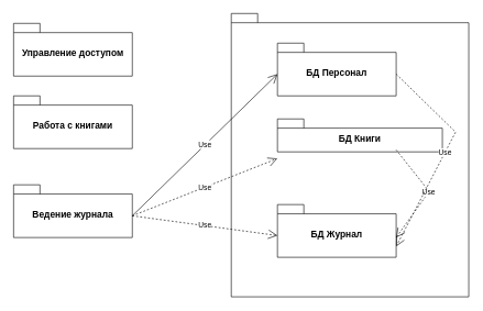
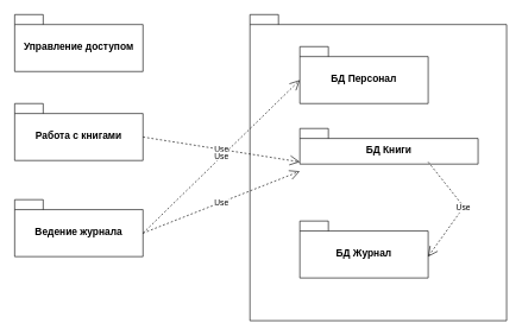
  <mxCell id="0" />
  <mxCell id="1" parent="0" />
- <mxCell id="2" value="&lt;font style=&quot;font-size: 14px;&quot;&gt;Управление доступом&lt;/font&gt;" style="shape=folder;fontStyle=1;spacingTop=10;tabWidth=40;tabHeight=14;tabPosition=left;html=1;whiteSpace=wrap;" parent="1" vertex="1"><mxGeometry x="20" y="35" width="180" height="80" as="geometry" /></mxCell>
+ <mxCell id="2" value="&lt;font style=&quot;font-size: 14px;&quot;&gt;Управление доступом&lt;/font&gt;" style="shape=folder;fontStyle=1;spacingTop=10;tabWidth=40;tabHeight=14;tabPosition=left;html=1;whiteSpace=wrap;" parent="1" vertex="1"><mxGeometry x="20" y="20" width="180" height="80" as="geometry" /></mxCell>
  <mxCell id="3" value="&lt;font style=&quot;font-size: 14px;&quot;&gt;Работа с книгами&lt;/font&gt;" style="shape=folder;fontStyle=1;spacingTop=10;tabWidth=40;tabHeight=14;tabPosition=left;html=1;whiteSpace=wrap;" parent="1" vertex="1"><mxGeometry x="20" y="145" width="180" height="80" as="geometry" /></mxCell>
  <mxCell id="4" value="&lt;font style=&quot;font-size: 14px;&quot;&gt;Ведение журнала&lt;/font&gt;" style="shape=folder;fontStyle=1;spacingTop=10;tabWidth=40;tabHeight=14;tabPosition=left;html=1;whiteSpace=wrap;" parent="1" vertex="1"><mxGeometry x="20" y="280" width="180" height="80" as="geometry" /></mxCell>
  <mxCell id="5" value="" style="shape=folder;fontStyle=1;spacingTop=10;tabWidth=40;tabHeight=14;tabPosition=left;html=1;whiteSpace=wrap;" parent="1" vertex="1"><mxGeometry x="350" y="20" width="360" height="430" as="geometry" /></mxCell>
  <mxCell id="6" value="&lt;font style=&quot;font-size: 14px;&quot;&gt;БД Персонал&lt;/font&gt;" style="shape=folder;fontStyle=1;spacingTop=10;tabWidth=40;tabHeight=14;tabPosition=left;html=1;whiteSpace=wrap;" parent="1" vertex="1"><mxGeometry x="420" y="65" width="180" height="80" as="geometry" /></mxCell>
  <mxCell id="7" value="&lt;font style=&quot;font-size: 14px;&quot;&gt;БД Книги&lt;/font&gt;" style="shape=folder;fontStyle=1;spacingTop=10;tabWidth=40;tabHeight=14;tabPosition=left;html=1;whiteSpace=wrap;" parent="1" vertex="1"><mxGeometry x="420" y="180" width="250" height="50" as="geometry" /></mxCell>
  <mxCell id="8" value="&lt;font style=&quot;font-size: 14px;&quot;&gt;БД Журнал&lt;/font&gt;" style="shape=folder;fontStyle=1;spacingTop=10;tabWidth=40;tabHeight=14;tabPosition=left;html=1;whiteSpace=wrap;" parent="1" vertex="1"><mxGeometry x="420" y="310" width="180" height="80" as="geometry" /></mxCell>
- <mxCell id="9" value="Use" style="endArrow=open;endSize=12;dashed=1;html=1;rounded=0;exitX=0;exitY=0;exitDx=180;exitDy=47;exitPerimeter=0;entryX=0;entryY=0;entryDx=0;entryDy=47;entryPerimeter=0;" parent="1" source="4" target="8" edge="1"><mxGeometry width="160" relative="1" as="geometry"><mxPoint x="70" y="520" as="sourcePoint" /><mxPoint x="230" y="520" as="targetPoint" /></mxGeometry></mxCell>
  <mxCell id="10" value="Use" style="endArrow=open;endSize=12;dashed=1;html=1;rounded=0;exitX=0;exitY=0;exitDx=180;exitDy=47;exitPerimeter=0;entryX=0.694;entryY=0.791;entryDx=0;entryDy=0;entryPerimeter=0;" parent="1" source="7" target="5" edge="1"><mxGeometry width="160" relative="1" as="geometry"><mxPoint x="540" y="316.32" as="sourcePoint" /><mxPoint x="850.9" y="250" as="targetPoint" /><Array as="points"><mxPoint x="650" y="290" /></Array></mxGeometry></mxCell>
- <mxCell id="11" value="Use" style="endArrow=open;endSize=12;dashed=1;html=1;rounded=0;exitX=0;exitY=0;exitDx=180;exitDy=47;exitPerimeter=0;entryX=0;entryY=0;entryDx=180;entryDy=63.5;entryPerimeter=0;" parent="1" source="6" target="8" edge="1"><mxGeometry width="160" relative="1" as="geometry"><mxPoint x="670" y="160" as="sourcePoint" /><mxPoint x="830" y="160" as="targetPoint" /><Array as="points"><mxPoint x="690" y="200" /></Array></mxGeometry></mxCell>
- <mxCell id="13" value="Use" style="endArrow=open;endSize=12;dashed=0;html=1;rounded=0;entryX=0;entryY=0;entryDx=0;entryDy=47;entryPerimeter=0;exitX=0;exitY=0;exitDx=180;exitDy=47;exitPerimeter=0;" parent="1" source="4" target="6" edge="1"><mxGeometry width="160" relative="1" as="geometry"><mxPoint x="210" y="320" as="sourcePoint" /><mxPoint x="420" y="260" as="targetPoint" /></mxGeometry></mxCell>
+ <mxCell id="12" value="Use" style="endArrow=open;endSize=12;dashed=1;html=1;rounded=0;exitX=0;exitY=0;exitDx=180;exitDy=47;exitPerimeter=0;entryX=0;entryY=0;entryDx=0;entryDy=47;entryPerimeter=0;" parent="1" source="3" target="7" edge="1"><mxGeometry width="160" relative="1" as="geometry"><mxPoint x="250" y="160" as="sourcePoint" /><mxPoint x="410" y="160" as="targetPoint" /></mxGeometry></mxCell>
+ <mxCell id="13" value="Use" style="endArrow=open;endSize=12;dashed=1;html=1;rounded=0;entryX=0;entryY=0;entryDx=0;entryDy=47;entryPerimeter=0;exitX=0;exitY=0;exitDx=180;exitDy=47;exitPerimeter=0;" parent="1" source="4" target="6" edge="1"><mxGeometry width="160" relative="1" as="geometry"><mxPoint x="210" y="320" as="sourcePoint" /><mxPoint x="420" y="260" as="targetPoint" /></mxGeometry></mxCell>
  <mxCell id="14" value="Use" style="endArrow=open;endSize=12;dashed=1;html=1;rounded=0;exitX=0;exitY=0;exitDx=180;exitDy=47;exitPerimeter=0;entryX=0.194;entryY=0.512;entryDx=0;entryDy=0;entryPerimeter=0;" parent="1" source="4" target="5" edge="1"><mxGeometry width="160" relative="1" as="geometry"><mxPoint x="240" y="370" as="sourcePoint" /><mxPoint x="400" y="370" as="targetPoint" /></mxGeometry></mxCell>
